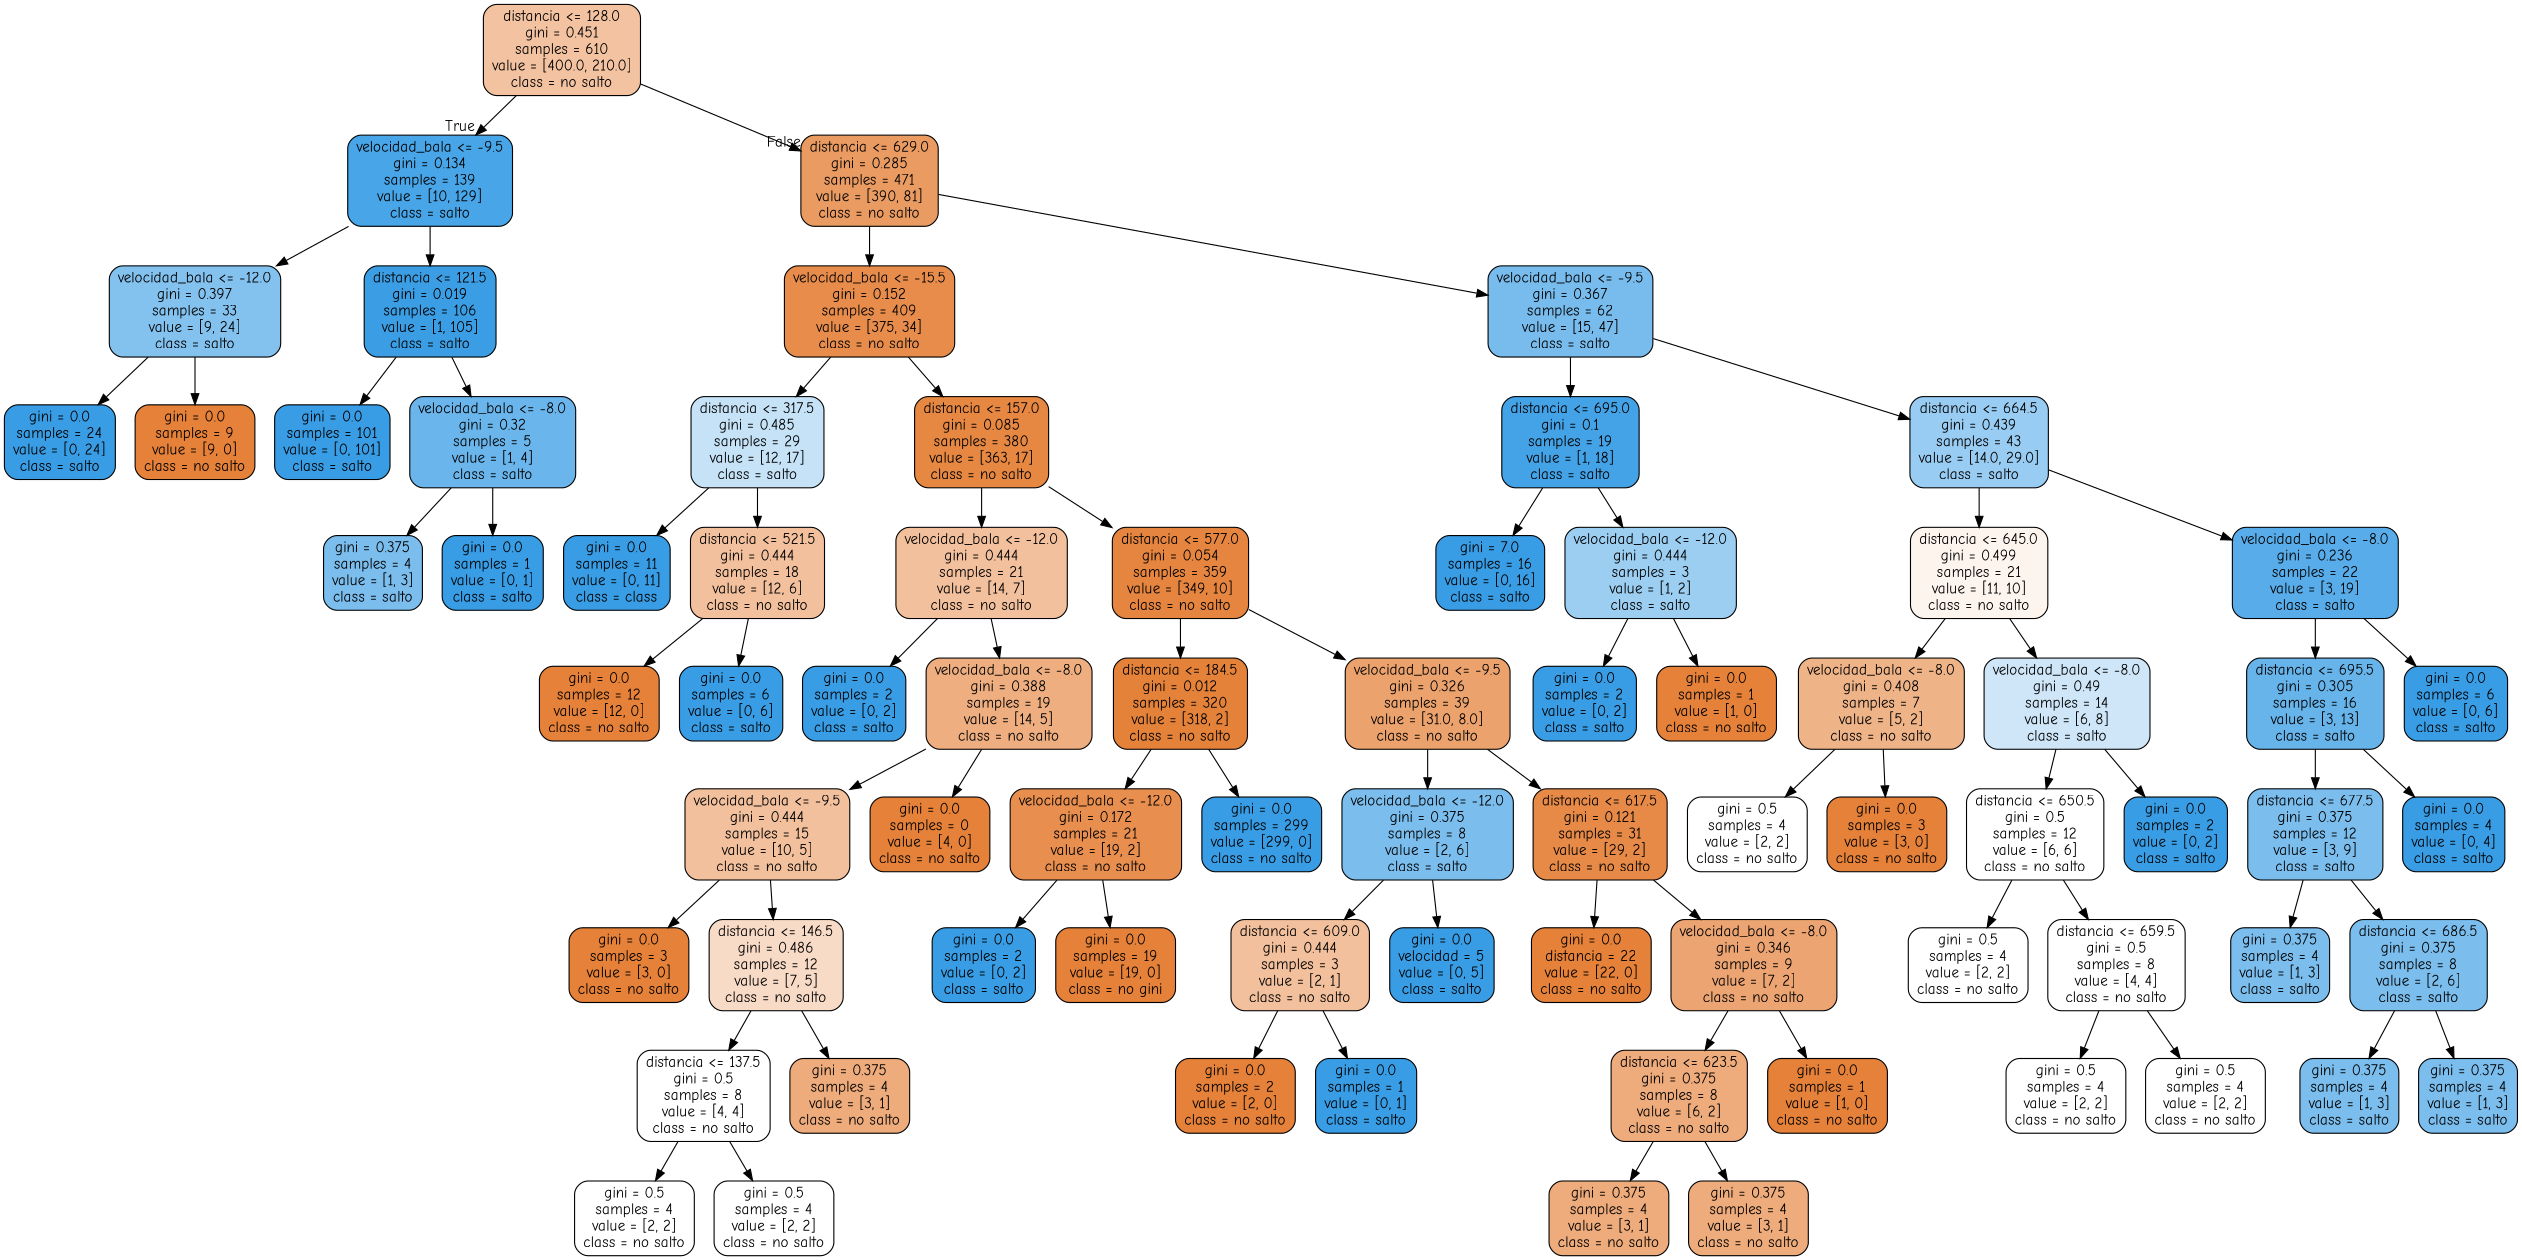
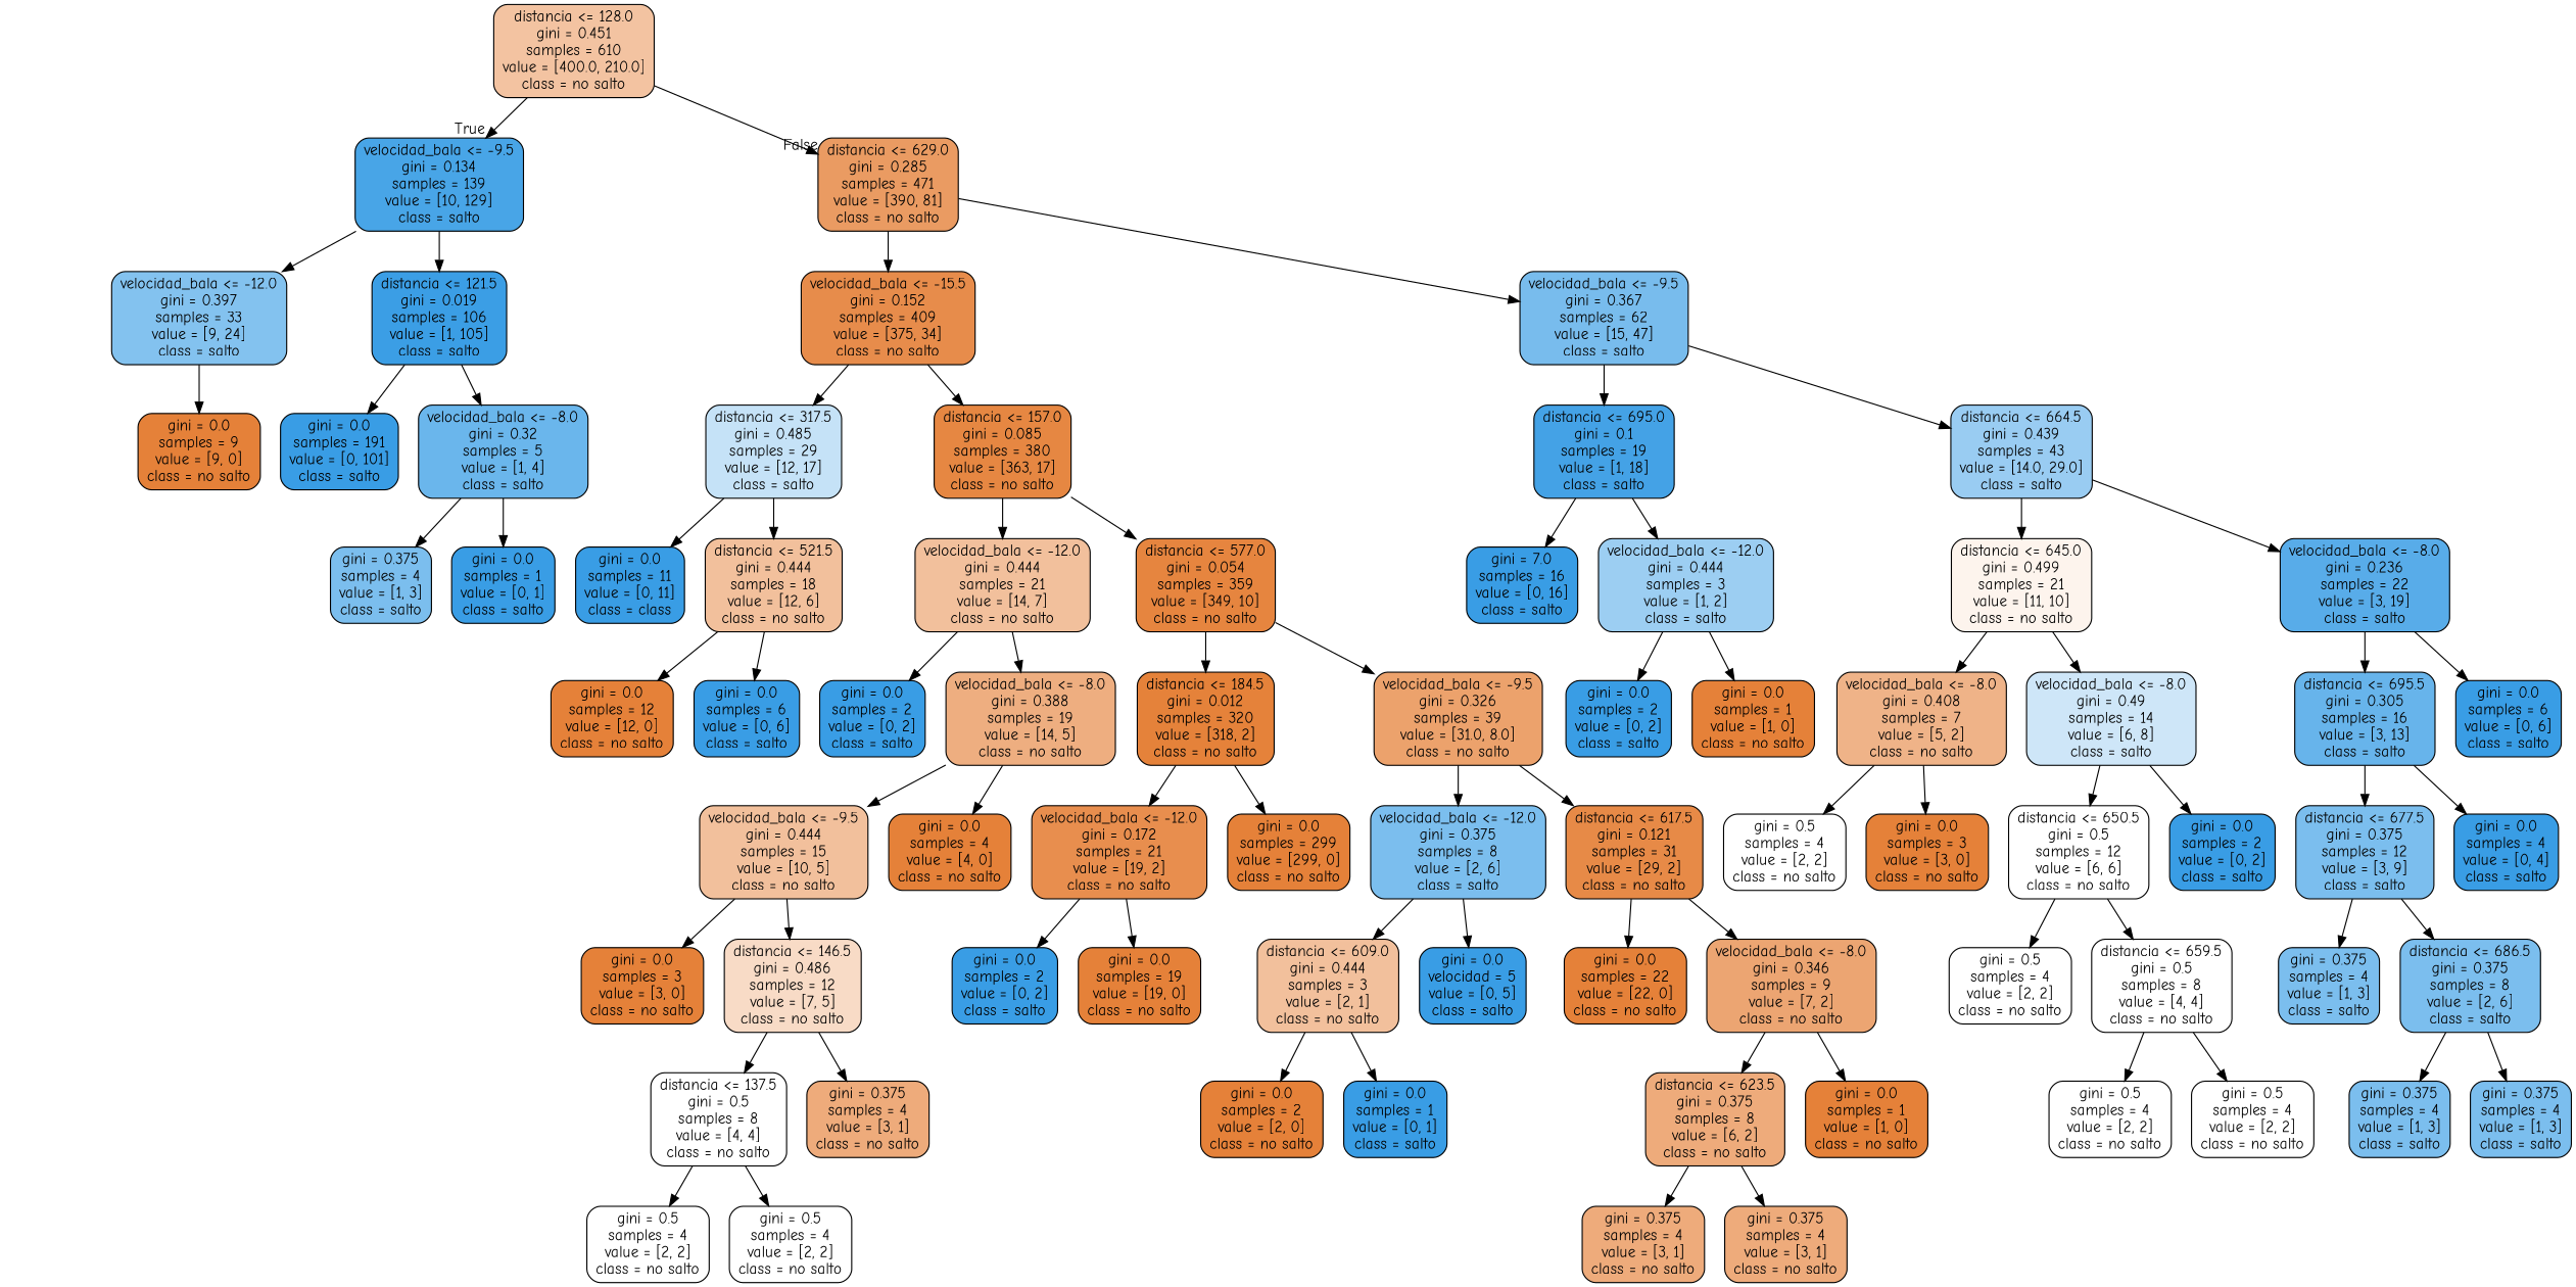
  digraph {
    fontname="Comic Neue"
    node [color=black fillcolor="#399de5" fontname="Comic Neue" shape=box style="filled, rounded"]
    edge [fontname="Comic Neue"]
    n1 [fillcolor="#f3c3a1" label="distancia <= 128.0\ngini = 0.451\nsamples = 610\nvalue = [400.0, 210.0]\nclass = no salto"]
    n2 [fillcolor="#48a5e7" label="velocidad_bala <= -9.5\ngini = 0.134\nsamples = 139\nvalue = [10, 129]\nclass = salto"]
    n3 [fillcolor="#ea9b62" label="distancia <= 629.0\ngini = 0.285\nsamples = 471\nvalue = [390, 81]\nclass = no salto"]
    n4 [fillcolor="#83c2ef" label="velocidad_bala <= -12.0\ngini = 0.397\nsamples = 33\nvalue = [9, 24]\nclass = salto"]
    n5 [fillcolor="#3b9ee5" label="distancia <= 121.5\ngini = 0.019\nsamples = 106\nvalue = [1, 105]\nclass = salto"]
    n6 [fillcolor="#e78c4b" label="velocidad_bala <= -15.5\ngini = 0.152\nsamples = 409\nvalue = [375, 34]\nclass = no salto"]
    n7 [fillcolor="#78bced" label="velocidad_bala <= -9.5\ngini = 0.367\nsamples = 62\nvalue = [15, 47]\nclass = salto"]
-   n8 [label="gini = 0.0\nsamples = 24\nvalue = [0, 24]\nclass = salto"]
    n9 [fillcolor="#e58139" label="gini = 0.0\nsamples = 9\nvalue = [9, 0]\nclass = no salto"]
-   n10 [label="gini = 0.0\nsamples = 101\nvalue = [0, 101]\nclass = salto"]
+   n10 [label="gini = 0.0\nsamples = 191\nvalue = [0, 101]\nclass = salto"]
    n11 [fillcolor="#6ab6ec" label="velocidad_bala <= -8.0\ngini = 0.32\nsamples = 5\nvalue = [1, 4]\nclass = salto"]
    n12 [fillcolor="#7bbeee" label="gini = 0.375\nsamples = 4\nvalue = [1, 3]\nclass = salto"]
    n13 [label="gini = 0.0\nsamples = 1\nvalue = [0, 1]\nclass = salto"]
    n14 [fillcolor="#c5e2f7" label="distancia <= 317.5\ngini = 0.485\nsamples = 29\nvalue = [12, 17]\nclass = salto"]
    n15 [fillcolor="#e68742" label="distancia <= 157.0\ngini = 0.085\nsamples = 380\nvalue = [363, 17]\nclass = no salto"]
    n16 [fillcolor="#44a2e6" label="distancia <= 695.0\ngini = 0.1\nsamples = 19\nvalue = [1, 18]\nclass = salto"]
    n17 [fillcolor="#99ccf2" label="distancia <= 664.5\ngini = 0.439\nsamples = 43\nvalue = [14.0, 29.0]\nclass = salto"]
    n18 [label="gini = 0.0\nsamples = 11\nvalue = [0, 11]\nclass = class"]
    n19 [fillcolor="#f2c09c" label="distancia <= 521.5\ngini = 0.444\nsamples = 18\nvalue = [12, 6]\nclass = no salto"]
    n20 [fillcolor="#f2c09c" label="velocidad_bala <= -12.0\ngini = 0.444\nsamples = 21\nvalue = [14, 7]\nclass = no salto"]
    n21 [fillcolor="#e6853f" label="distancia <= 577.0\ngini = 0.054\nsamples = 359\nvalue = [349, 10]\nclass = no salto"]
    n22 [fillcolor="#e58139" label="gini = 0.0\nsamples = 12\nvalue = [12, 0]\nclass = no salto"]
    n23 [label="gini = 0.0\nsamples = 6\nvalue = [0, 6]\nclass = salto"]
    n24 [label="gini = 0.0\nsamples = 2\nvalue = [0, 2]\nclass = salto"]
    n25 [fillcolor="#eeae80" label="velocidad_bala <= -8.0\ngini = 0.388\nsamples = 19\nvalue = [14, 5]\nclass = no salto"]
    n26 [fillcolor="#e5823a" label="distancia <= 184.5\ngini = 0.012\nsamples = 320\nvalue = [318, 2]\nclass = no salto"]
    n27 [fillcolor="#eca26c" label="velocidad_bala <= -9.5\ngini = 0.326\nsamples = 39\nvalue = [31.0, 8.0]\nclass = no salto"]
    n28 [fillcolor="#f2c09c" label="velocidad_bala <= -9.5\ngini = 0.444\nsamples = 15\nvalue = [10, 5]\nclass = no salto"]
-   n29 [fillcolor="#e58139" label="gini = 0.0\nsamples = 0\nvalue = [4, 0]\nclass = no salto"]
+   n29 [fillcolor="#e58139" label="gini = 0.0\nsamples = 4\nvalue = [4, 0]\nclass = no salto"]
    n30 [fillcolor="#e58139" label="gini = 0.0\nsamples = 3\nvalue = [3, 0]\nclass = no salto"]
    n31 [fillcolor="#f8dbc6" label="distancia <= 146.5\ngini = 0.486\nsamples = 12\nvalue = [7, 5]\nclass = no salto"]
    n32 [fillcolor="#ffffff" label="distancia <= 137.5\ngini = 0.5\nsamples = 8\nvalue = [4, 4]\nclass = no salto"]
    n33 [fillcolor="#eeab7b" label="gini = 0.375\nsamples = 4\nvalue = [3, 1]\nclass = no salto"]
    n34 [fillcolor="#ffffff" label="gini = 0.5\nsamples = 4\nvalue = [2, 2]\nclass = no salto"]
    n35 [fillcolor="#ffffff" label="gini = 0.5\nsamples = 4\nvalue = [2, 2]\nclass = no salto"]
    n36 [fillcolor="#e88e4e" label="velocidad_bala <= -12.0\ngini = 0.172\nsamples = 21\nvalue = [19, 2]\nclass = no salto"]
-   n37 [label="gini = 0.0\nsamples = 299\nvalue = [299, 0]\nclass = no salto"]
+   n37 [fillcolor="#e58139" label="gini = 0.0\nsamples = 299\nvalue = [299, 0]\nclass = no salto"]
    n38 [fillcolor="#7bbeee" label="velocidad_bala <= -12.0\ngini = 0.375\nsamples = 8\nvalue = [2, 6]\nclass = salto"]
    n39 [fillcolor="#e78a47" label="distancia <= 617.5\ngini = 0.121\nsamples = 31\nvalue = [29, 2]\nclass = no salto"]
    n40 [label="gini = 0.0\nsamples = 2\nvalue = [0, 2]\nclass = salto"]
-   n41 [fillcolor="#e58139" label="gini = 0.0\nsamples = 19\nvalue = [19, 0]\nclass = no gini"]
+   n41 [fillcolor="#e58139" label="gini = 0.0\nsamples = 19\nvalue = [19, 0]\nclass = no salto"]
    n42 [fillcolor="#f2c09c" label="distancia <= 609.0\ngini = 0.444\nsamples = 3\nvalue = [2, 1]\nclass = no salto"]
    n43 [label="gini = 0.0\nvelocidad = 5\nvalue = [0, 5]\nclass = salto"]
-   n44 [fillcolor="#e58139" label="gini = 0.0\ndistancia = 22\nvalue = [22, 0]\nclass = no salto"]
+   n44 [fillcolor="#e58139" label="gini = 0.0\nsamples = 22\nvalue = [22, 0]\nclass = no salto"]
    n45 [fillcolor="#eca572" label="velocidad_bala <= -8.0\ngini = 0.346\nsamples = 9\nvalue = [7, 2]\nclass = no salto"]
    n46 [fillcolor="#e58139" label="gini = 0.0\nsamples = 2\nvalue = [2, 0]\nclass = no salto"]
    n47 [label="gini = 0.0\nsamples = 1\nvalue = [0, 1]\nclass = salto"]
    n48 [fillcolor="#eeab7b" label="distancia <= 623.5\ngini = 0.375\nsamples = 8\nvalue = [6, 2]\nclass = no salto"]
    n49 [fillcolor="#e58139" label="gini = 0.0\nsamples = 1\nvalue = [1, 0]\nclass = no salto"]
    n50 [fillcolor="#eeab7b" label="gini = 0.375\nsamples = 4\nvalue = [3, 1]\nclass = no salto"]
    n51 [fillcolor="#eeab7b" label="gini = 0.375\nsamples = 4\nvalue = [3, 1]\nclass = no salto"]
    n52 [label="gini = 7.0\nsamples = 16\nvalue = [0, 16]\nclass = salto"]
    n53 [fillcolor="#9ccef2" label="velocidad_bala <= -12.0\ngini = 0.444\nsamples = 3\nvalue = [1, 2]\nclass = salto"]
    n54 [fillcolor="#fdf4ed" label="distancia <= 645.0\ngini = 0.499\nsamples = 21\nvalue = [11, 10]\nclass = no salto"]
    n55 [fillcolor="#58ace9" label="velocidad_bala <= -8.0\ngini = 0.236\nsamples = 22\nvalue = [3, 19]\nclass = salto"]
    n56 [label="gini = 0.0\nsamples = 2\nvalue = [0, 2]\nclass = salto"]
    n57 [fillcolor="#e58139" label="gini = 0.0\nsamples = 1\nvalue = [1, 0]\nclass = no salto"]
    n58 [fillcolor="#efb388" label="velocidad_bala <= -8.0\ngini = 0.408\nsamples = 7\nvalue = [5, 2]\nclass = no salto"]
    n59 [fillcolor="#cee6f8" label="velocidad_bala <= -8.0\ngini = 0.49\nsamples = 14\nvalue = [6, 8]\nclass = salto"]
    n60 [fillcolor="#67b4eb" label="distancia <= 695.5\ngini = 0.305\nsamples = 16\nvalue = [3, 13]\nclass = salto"]
    n61 [label="gini = 0.0\nsamples = 6\nvalue = [0, 6]\nclass = salto"]
    n62 [fillcolor="#ffffff" label="gini = 0.5\nsamples = 4\nvalue = [2, 2]\nclass = no salto"]
    n63 [fillcolor="#e58139" label="gini = 0.0\nsamples = 3\nvalue = [3, 0]\nclass = no salto"]
    n64 [fillcolor="#ffffff" label="distancia <= 650.5\ngini = 0.5\nsamples = 12\nvalue = [6, 6]\nclass = no salto"]
    n65 [label="gini = 0.0\nsamples = 2\nvalue = [0, 2]\nclass = salto"]
    n66 [fillcolor="#ffffff" label="gini = 0.5\nsamples = 4\nvalue = [2, 2]\nclass = no salto"]
    n67 [fillcolor="#ffffff" label="distancia <= 659.5\ngini = 0.5\nsamples = 8\nvalue = [4, 4]\nclass = no salto"]
    n68 [fillcolor="#ffffff" label="gini = 0.5\nsamples = 4\nvalue = [2, 2]\nclass = no salto"]
    n69 [fillcolor="#ffffff" label="gini = 0.5\nsamples = 4\nvalue = [2, 2]\nclass = no salto"]
    n70 [fillcolor="#7bbeee" label="distancia <= 677.5\ngini = 0.375\nsamples = 12\nvalue = [3, 9]\nclass = salto"]
    n71 [label="gini = 0.0\nsamples = 4\nvalue = [0, 4]\nclass = salto"]
    n72 [fillcolor="#7bbeee" label="gini = 0.375\nsamples = 4\nvalue = [1, 3]\nclass = salto"]
    n73 [fillcolor="#7bbeee" label="distancia <= 686.5\ngini = 0.375\nsamples = 8\nvalue = [2, 6]\nclass = salto"]
    n74 [fillcolor="#7bbeee" label="gini = 0.375\nsamples = 4\nvalue = [1, 3]\nclass = salto"]
    n75 [fillcolor="#7bbeee" label="gini = 0.375\nsamples = 4\nvalue = [1, 3]\nclass = salto"]
    n1 -> n2 [headlabel=True labelangle=45 labeldistance=2.5]
    n1 -> n3 [headlabel=False labelangle=-45 labeldistance=2.5]
    n2 -> n4
    n2 -> n5
    n3 -> n6
    n3 -> n7
-   n4 -> n8
    n4 -> n9
    n5 -> n10
    n5 -> n11
    n6 -> n14
    n6 -> n15
    n7 -> n16
    n7 -> n17
    n11 -> n12
    n11 -> n13
    n14 -> n18
    n14 -> n19
    n15 -> n20
    n15 -> n21
    n16 -> n52
    n16 -> n53
    n17 -> n54
    n17 -> n55
    n19 -> n22
    n19 -> n23
    n20 -> n24
    n20 -> n25
    n21 -> n26
    n21 -> n27
    n25 -> n28
    n25 -> n29
    n26 -> n36
    n26 -> n37
    n27 -> n38
    n27 -> n39
    n28 -> n30
    n28 -> n31
    n31 -> n32
    n31 -> n33
    n32 -> n34
    n32 -> n35
    n36 -> n40
    n36 -> n41
    n38 -> n42
    n38 -> n43
    n39 -> n44
    n39 -> n45
    n42 -> n46
    n42 -> n47
    n45 -> n48
    n45 -> n49
    n48 -> n50
    n48 -> n51
    n53 -> n56
    n53 -> n57
    n54 -> n58
    n54 -> n59
    n55 -> n60
    n55 -> n61
    n58 -> n62
    n58 -> n63
    n59 -> n64
    n59 -> n65
    n60 -> n70
    n60 -> n71
    n64 -> n66
    n64 -> n67
    n67 -> n68
    n67 -> n69
    n70 -> n72
    n70 -> n73
    n73 -> n74
    n73 -> n75
  }
